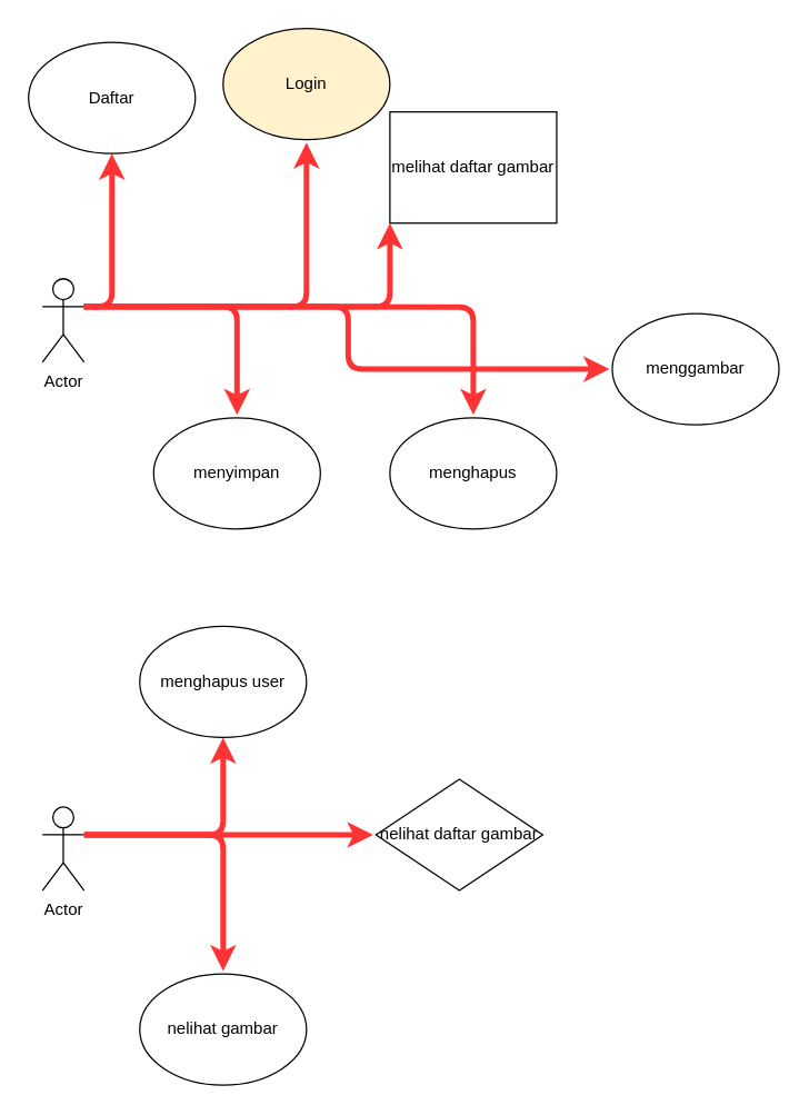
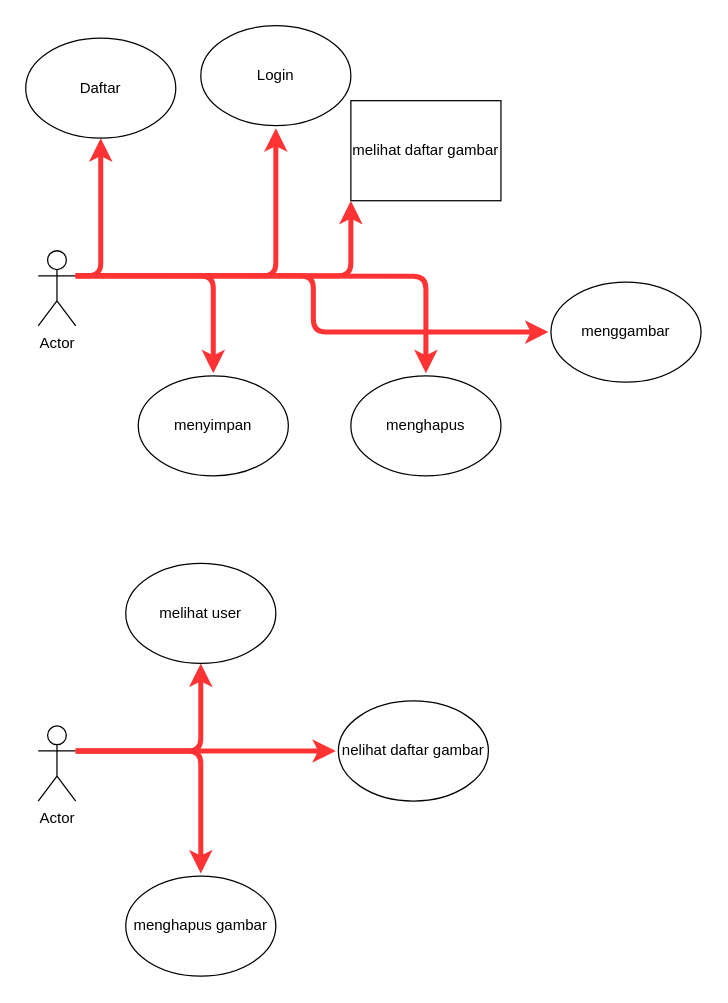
  <mxCell id="0" />
  <mxCell id="1" parent="0" />
  <mxCell id="2" value="Actor" style="shape=umlActor;verticalLabelPosition=bottom;verticalAlign=top;html=1;outlineConnect=0;" vertex="1" parent="1"><mxGeometry x="30" y="200" width="30" height="60" as="geometry" /></mxCell>
- <mxCell id="3" value="Login" style="ellipse;whiteSpace=wrap;html=1;fillColor=#fff2cc;" vertex="1" parent="1"><mxGeometry x="160" width="120" height="80" as="geometry" y="20" /></mxCell>
+ <mxCell id="3" value="Login" style="ellipse;whiteSpace=wrap;html=1;" vertex="1" parent="1"><mxGeometry x="160" width="120" height="80" as="geometry" y="20" /></mxCell>
  <mxCell id="4" value="Daftar" style="ellipse;whiteSpace=wrap;html=1;" vertex="1" parent="1"><mxGeometry x="20" y="30" width="120" height="80" as="geometry" /></mxCell>
  <mxCell id="5" value="menggambar" style="ellipse;whiteSpace=wrap;html=1;" vertex="1" parent="1"><mxGeometry x="440" y="225" width="120" height="80" as="geometry" /></mxCell>
  <mxCell id="6" value="menghapus" style="ellipse;whiteSpace=wrap;html=1;" vertex="1" parent="1"><mxGeometry x="280" y="300" width="120" height="80" as="geometry" /></mxCell>
  <mxCell id="7" value="menyimpan" style="ellipse;whiteSpace=wrap;html=1;" vertex="1" parent="1"><mxGeometry x="110" y="300" width="120" height="80" as="geometry" /></mxCell>
  <mxCell id="8" value="melihat daftar gambar" style="whiteSpace=wrap;html=1;rounded=0;" vertex="1" parent="1"><mxGeometry x="280" y="80" width="120" height="80" as="geometry" /></mxCell>
- <mxCell id="9" value="menghapus user" style="ellipse;whiteSpace=wrap;html=1;" vertex="1" parent="1"><mxGeometry x="100" y="450" width="120" height="80" as="geometry" /></mxCell>
+ <mxCell id="9" value="melihat user" style="ellipse;whiteSpace=wrap;html=1;" vertex="1" parent="1"><mxGeometry x="100" y="450" width="120" height="80" as="geometry" /></mxCell>
  <mxCell id="10" value="Actor" style="shape=umlActor;verticalLabelPosition=bottom;verticalAlign=top;html=1;outlineConnect=0;" vertex="1" parent="1"><mxGeometry x="30" y="580" width="30" height="60" as="geometry" /></mxCell>
- <mxCell id="11" value="nelihat daftar gambar" style="rhombus;whiteSpace=wrap;html=1;" vertex="1" parent="1"><mxGeometry x="270" y="560" width="120" height="80" as="geometry" /></mxCell>
- <mxCell id="12" value="nelihat gambar" style="ellipse;whiteSpace=wrap;html=1;" vertex="1" parent="1"><mxGeometry x="100" y="700" width="120" height="80" as="geometry" /></mxCell>
+ <mxCell id="11" value="nelihat daftar gambar" style="ellipse;whiteSpace=wrap;html=1;" vertex="1" parent="1"><mxGeometry x="270" y="560" width="120" height="80" as="geometry" /></mxCell>
+ <mxCell id="12" value="menghapus gambar" style="ellipse;whiteSpace=wrap;html=1;" vertex="1" parent="1"><mxGeometry x="100" y="700" width="120" height="80" as="geometry" /></mxCell>
  <mxCell id="13" value="" style="endArrow=classic;html=1;rounded=1;edgeStyle=orthogonalEdgeStyle;exitX=1;exitY=0.333;exitDx=0;exitDy=0;exitPerimeter=0;entryX=0.5;entryY=1;entryDx=0;entryDy=0;fillColor=#fff2cc;strokeColor=#FF3333;targetPerimeterSpacing=2;jumpSize=21;strokeWidth=4;" edge="1" parent="1" source="2" target="4"><mxGeometry width="50" height="50" relative="1" as="geometry"><mxPoint x="70" y="220" as="sourcePoint" /><mxPoint x="120" y="170" as="targetPoint" /></mxGeometry></mxCell>
  <mxCell id="14" value="" style="endArrow=classic;html=1;rounded=1;edgeStyle=orthogonalEdgeStyle;exitX=1;exitY=0.333;exitDx=0;exitDy=0;exitPerimeter=0;fillColor=#fff2cc;strokeColor=#FF3333;targetPerimeterSpacing=2;jumpSize=21;strokeWidth=4;" edge="1" parent="1" source="2" target="3"><mxGeometry width="50" height="50" relative="1" as="geometry"><mxPoint x="130" y="250" as="sourcePoint" /><mxPoint x="150" y="140" as="targetPoint" /></mxGeometry></mxCell>
  <mxCell id="15" value="" style="endArrow=classic;html=1;rounded=1;edgeStyle=orthogonalEdgeStyle;exitX=1;exitY=0.333;exitDx=0;exitDy=0;exitPerimeter=0;fillColor=#fff2cc;strokeColor=#FF3333;targetPerimeterSpacing=2;jumpSize=21;strokeWidth=4;entryX=0;entryY=1;entryDx=0;entryDy=0;" edge="1" parent="1" source="2" target="8"><mxGeometry width="50" height="50" relative="1" as="geometry"><mxPoint x="70" y="230" as="sourcePoint" /><mxPoint x="230" y="112" as="targetPoint" /></mxGeometry></mxCell>
  <mxCell id="16" value="" style="endArrow=classic;html=1;rounded=1;edgeStyle=orthogonalEdgeStyle;exitX=1;exitY=0.333;exitDx=0;exitDy=0;exitPerimeter=0;fillColor=#fff2cc;strokeColor=#FF3333;targetPerimeterSpacing=2;jumpSize=21;strokeWidth=4;" edge="1" parent="1" source="2" target="5"><mxGeometry width="50" height="50" relative="1" as="geometry"><mxPoint x="70" y="230" as="sourcePoint" /><mxPoint x="307.574" y="158.284" as="targetPoint" /></mxGeometry></mxCell>
  <mxCell id="17" value="" style="endArrow=classic;html=1;rounded=1;edgeStyle=orthogonalEdgeStyle;fillColor=#fff2cc;strokeColor=#FF3333;targetPerimeterSpacing=2;jumpSize=21;strokeWidth=4;" edge="1" parent="1" target="6"><mxGeometry width="50" height="50" relative="1" as="geometry"><mxPoint x="60" y="220" as="sourcePoint" /><mxPoint x="448" y="230" as="targetPoint" /></mxGeometry></mxCell>
  <mxCell id="18" value="" style="endArrow=classic;html=1;rounded=1;edgeStyle=orthogonalEdgeStyle;fillColor=#fff2cc;strokeColor=#FF3333;targetPerimeterSpacing=2;jumpSize=21;strokeWidth=4;exitX=1;exitY=0.333;exitDx=0;exitDy=0;exitPerimeter=0;" edge="1" parent="1" source="2" target="7"><mxGeometry width="50" height="50" relative="1" as="geometry"><mxPoint x="70" y="230" as="sourcePoint" /><mxPoint x="350" y="308" as="targetPoint" /></mxGeometry></mxCell>
  <mxCell id="19" value="" style="endArrow=classic;html=1;rounded=1;edgeStyle=orthogonalEdgeStyle;exitX=1;exitY=0.333;exitDx=0;exitDy=0;exitPerimeter=0;fillColor=#fff2cc;strokeColor=#FF3333;targetPerimeterSpacing=2;jumpSize=21;strokeWidth=4;" edge="1" parent="1" source="10" target="11"><mxGeometry width="50" height="50" relative="1" as="geometry"><mxPoint x="80" y="619.5" as="sourcePoint" /><mxPoint x="458" y="619.5" as="targetPoint" /></mxGeometry></mxCell>
  <mxCell id="20" value="" style="endArrow=classic;html=1;rounded=1;edgeStyle=orthogonalEdgeStyle;exitX=1;exitY=0.333;exitDx=0;exitDy=0;exitPerimeter=0;fillColor=#fff2cc;strokeColor=#FF3333;targetPerimeterSpacing=2;jumpSize=21;strokeWidth=4;entryX=0.5;entryY=1;entryDx=0;entryDy=0;" edge="1" parent="1" source="10" target="9"><mxGeometry width="50" height="50" relative="1" as="geometry"><mxPoint x="55" y="620" as="sourcePoint" /><mxPoint x="278" y="620" as="targetPoint" /></mxGeometry></mxCell>
  <mxCell id="21" value="" style="endArrow=classic;html=1;rounded=1;edgeStyle=orthogonalEdgeStyle;exitX=1;exitY=0.333;exitDx=0;exitDy=0;exitPerimeter=0;fillColor=#fff2cc;strokeColor=#FF3333;targetPerimeterSpacing=2;jumpSize=21;strokeWidth=4;" edge="1" parent="1" source="10" target="12"><mxGeometry width="50" height="50" relative="1" as="geometry"><mxPoint x="70" y="610" as="sourcePoint" /><mxPoint x="170" y="540" as="targetPoint" /></mxGeometry></mxCell>
